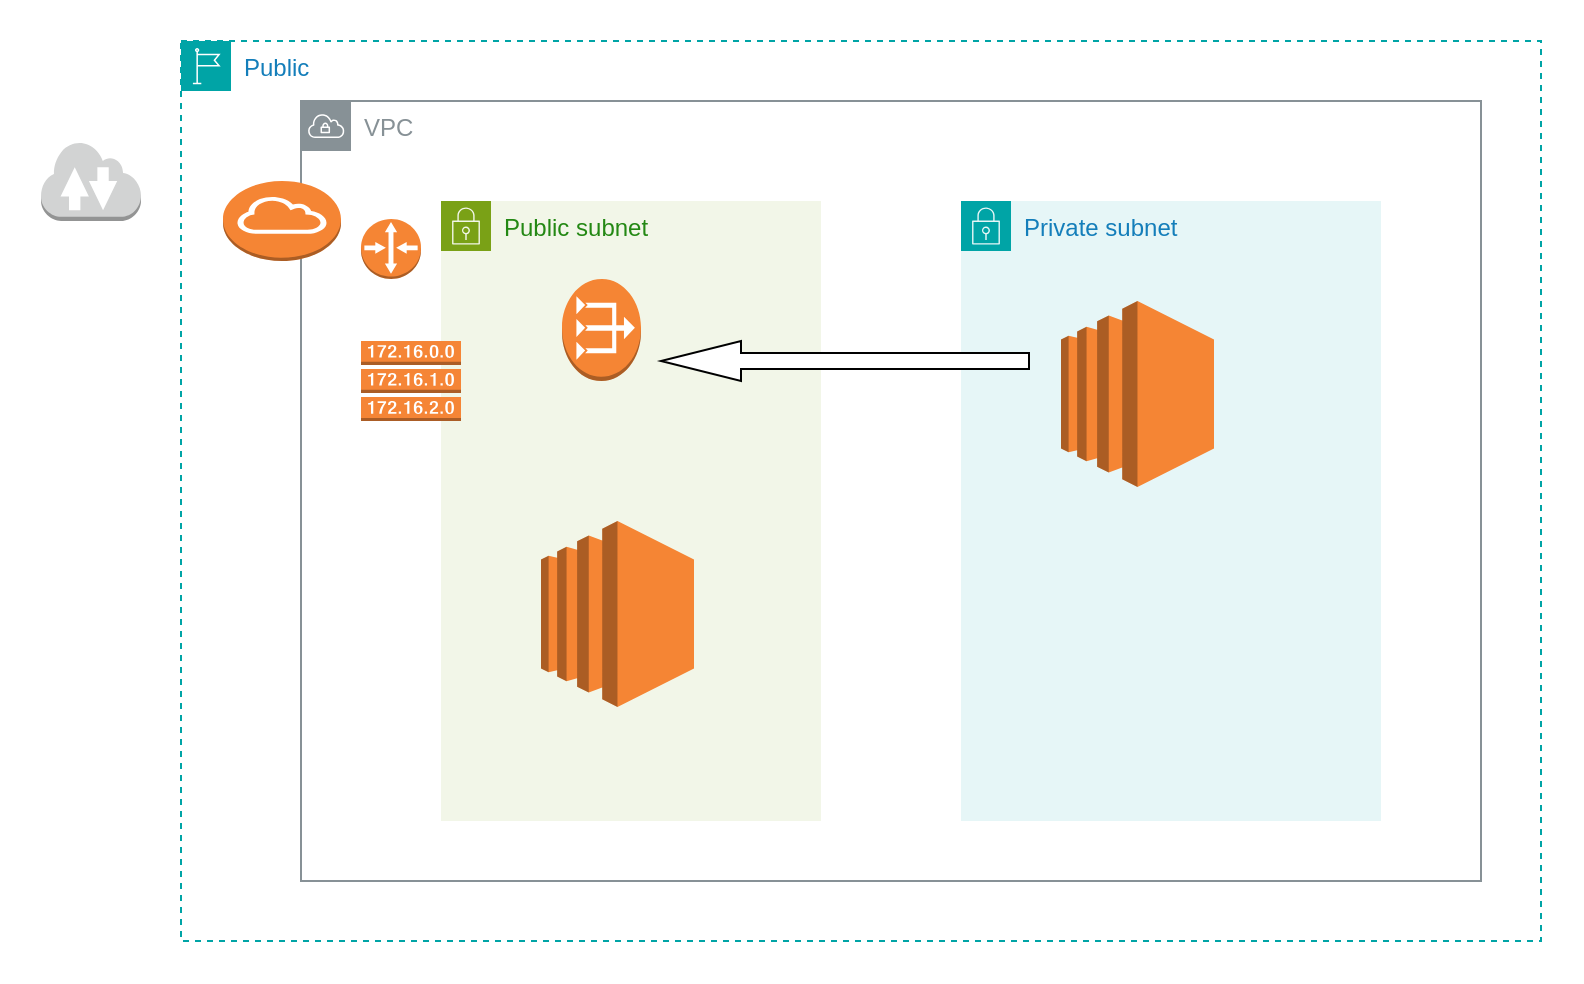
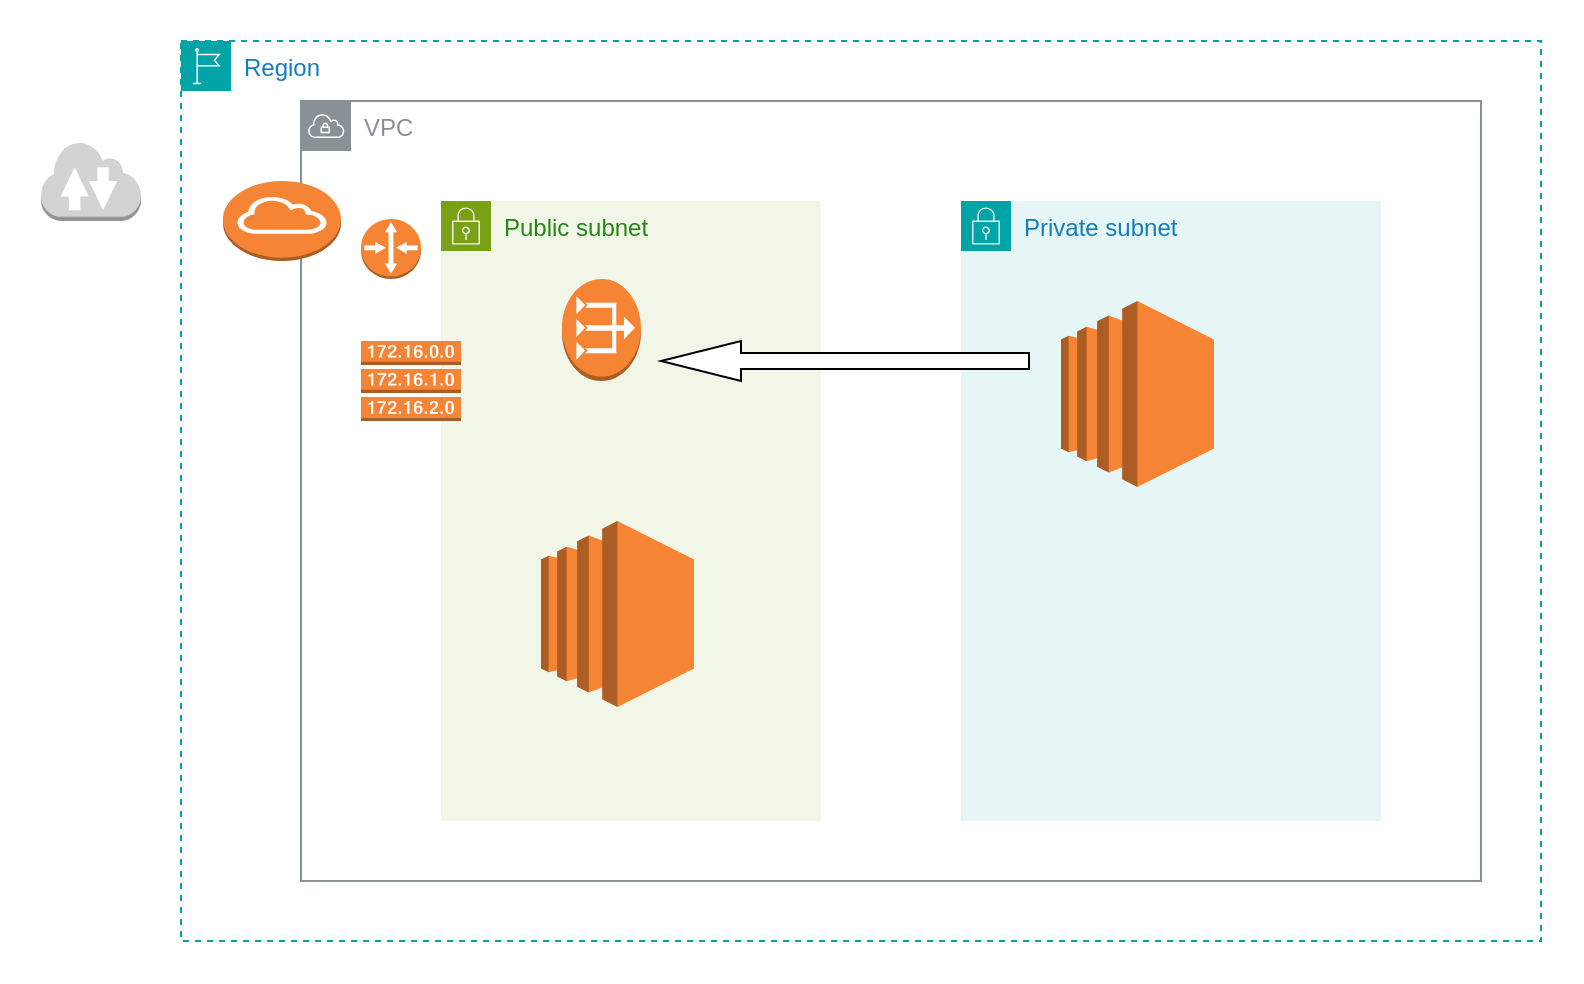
  <mxCell id="0" />
  <mxCell id="1" parent="0" />
  <mxCell id="2" value="VPC" style="sketch=0;outlineConnect=0;gradientColor=none;html=1;whiteSpace=wrap;fontSize=12;fontStyle=0;shape=mxgraph.aws4.group;grIcon=mxgraph.aws4.group_vpc;strokeColor=#879196;fillColor=none;verticalAlign=top;align=left;spacingLeft=30;fontColor=#879196;dashed=0;" vertex="1" parent="1"><mxGeometry x="150" y="50" width="590" height="390" as="geometry" /></mxCell>
  <mxCell id="3" value="Public subnet" style="points=[[0,0],[0.25,0],[0.5,0],[0.75,0],[1,0],[1,0.25],[1,0.5],[1,0.75],[1,1],[0.75,1],[0.5,1],[0.25,1],[0,1],[0,0.75],[0,0.5],[0,0.25]];outlineConnect=0;gradientColor=none;html=1;whiteSpace=wrap;fontSize=12;fontStyle=0;container=1;pointerEvents=0;collapsible=0;recursiveResize=0;shape=mxgraph.aws4.group;grIcon=mxgraph.aws4.group_security_group;grStroke=0;strokeColor=#7AA116;fillColor=#F2F6E8;verticalAlign=top;align=left;spacingLeft=30;fontColor=#248814;dashed=0;" vertex="1" parent="1"><mxGeometry x="220" y="100" width="190" height="310" as="geometry" /></mxCell>
  <mxCell id="4" value="" style="outlineConnect=0;dashed=0;verticalLabelPosition=bottom;verticalAlign=top;align=center;html=1;shape=mxgraph.aws3.ec2;fillColor=#F58534;gradientColor=none;" vertex="1" parent="3"><mxGeometry x="50" y="160" width="76.5" height="93" as="geometry" /></mxCell>
  <mxCell id="5" value="" style="outlineConnect=0;dashed=0;verticalLabelPosition=bottom;verticalAlign=top;align=center;html=1;shape=mxgraph.aws3.vpc_nat_gateway;fillColor=#F58534;gradientColor=none;" vertex="1" parent="3"><mxGeometry x="60.5" y="39" width="39.5" height="51" as="geometry" /></mxCell>
  <mxCell id="6" value="Private subnet" style="points=[[0,0],[0.25,0],[0.5,0],[0.75,0],[1,0],[1,0.25],[1,0.5],[1,0.75],[1,1],[0.75,1],[0.5,1],[0.25,1],[0,1],[0,0.75],[0,0.5],[0,0.25]];outlineConnect=0;gradientColor=none;html=1;whiteSpace=wrap;fontSize=12;fontStyle=0;container=1;pointerEvents=0;collapsible=0;recursiveResize=0;shape=mxgraph.aws4.group;grIcon=mxgraph.aws4.group_security_group;grStroke=0;strokeColor=#00A4A6;fillColor=#E6F6F7;verticalAlign=top;align=left;spacingLeft=30;fontColor=#147EBA;dashed=0;" vertex="1" parent="1"><mxGeometry x="480" y="100" width="210" height="310" as="geometry" /></mxCell>
  <mxCell id="7" value="" style="outlineConnect=0;dashed=0;verticalLabelPosition=bottom;verticalAlign=top;align=center;html=1;shape=mxgraph.aws3.ec2;fillColor=#F58534;gradientColor=none;" vertex="1" parent="6"><mxGeometry x="50" y="50" width="76.5" height="93" as="geometry" /></mxCell>
  <mxCell id="8" value="" style="outlineConnect=0;dashed=0;verticalLabelPosition=bottom;verticalAlign=top;align=center;html=1;shape=mxgraph.aws3.route_table;fillColor=#F58536;gradientColor=none;" vertex="1" parent="1"><mxGeometry x="180" y="170" width="50" height="40" as="geometry" /></mxCell>
  <mxCell id="9" value="" style="outlineConnect=0;dashed=0;verticalLabelPosition=bottom;verticalAlign=top;align=center;html=1;shape=mxgraph.aws3.internet_gateway;fillColor=#F58534;gradientColor=none;" vertex="1" parent="1"><mxGeometry x="111" y="90" width="59" height="40" as="geometry" /></mxCell>
- <mxCell id="10" value="Public" style="points=[[0,0],[0.25,0],[0.5,0],[0.75,0],[1,0],[1,0.25],[1,0.5],[1,0.75],[1,1],[0.75,1],[0.5,1],[0.25,1],[0,1],[0,0.75],[0,0.5],[0,0.25]];outlineConnect=0;gradientColor=none;html=1;whiteSpace=wrap;fontSize=12;fontStyle=0;container=1;pointerEvents=0;collapsible=0;recursiveResize=0;shape=mxgraph.aws4.group;grIcon=mxgraph.aws4.group_region;strokeColor=#00A4A6;fillColor=none;verticalAlign=top;align=left;spacingLeft=30;fontColor=#147EBA;dashed=1;" vertex="1" parent="1"><mxGeometry x="90" y="20" width="680" height="450" as="geometry" /></mxCell>
+ <mxCell id="10" value="Region" style="points=[[0,0],[0.25,0],[0.5,0],[0.75,0],[1,0],[1,0.25],[1,0.5],[1,0.75],[1,1],[0.75,1],[0.5,1],[0.25,1],[0,1],[0,0.75],[0,0.5],[0,0.25]];outlineConnect=0;gradientColor=none;html=1;whiteSpace=wrap;fontSize=12;fontStyle=0;container=1;pointerEvents=0;collapsible=0;recursiveResize=0;shape=mxgraph.aws4.group;grIcon=mxgraph.aws4.group_region;strokeColor=#00A4A6;fillColor=none;verticalAlign=top;align=left;spacingLeft=30;fontColor=#147EBA;dashed=1;" vertex="1" parent="1"><mxGeometry x="90" y="20" width="680" height="450" as="geometry" /></mxCell>
  <mxCell id="11" value="" style="outlineConnect=0;dashed=0;verticalLabelPosition=bottom;verticalAlign=top;align=center;html=1;shape=mxgraph.aws3.router;fillColor=#F58534;gradientColor=none;" vertex="1" parent="10"><mxGeometry x="90" y="89" width="30" height="30" as="geometry" /></mxCell>
  <mxCell id="12" value="" style="outlineConnect=0;dashed=0;verticalLabelPosition=bottom;verticalAlign=top;align=center;html=1;shape=mxgraph.aws3.internet_2;fillColor=#D2D3D3;gradientColor=none;" vertex="1" parent="1"><mxGeometry x="20" y="70" width="50" height="40" as="geometry" /></mxCell>
  <mxCell id="13" value="" style="html=1;shadow=0;dashed=0;align=center;verticalAlign=middle;shape=mxgraph.arrows2.arrow;dy=0.6;dx=40;flipH=1;notch=0;" vertex="1" parent="1"><mxGeometry x="330" y="170" width="184" height="20" as="geometry" /></mxCell>
